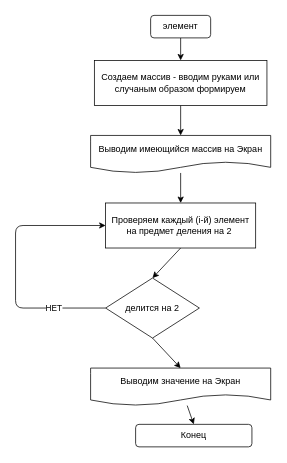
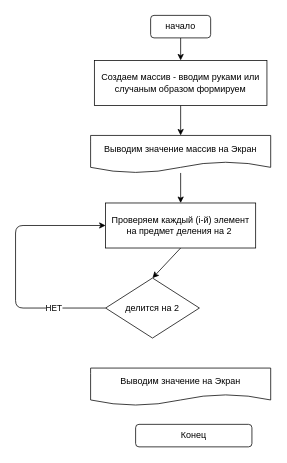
  <mxCell id="0" />
  <mxCell id="1" parent="0" />
  <mxCell id="2" style="edgeStyle=none;html=1;exitX=0.5;exitY=1;exitDx=0;exitDy=0;entryX=0.5;entryY=0;entryDx=0;entryDy=0;" edge="1" parent="1" source="3" target="5"><mxGeometry relative="1" as="geometry" /></mxCell>
- <mxCell id="3" value="элемент" style="rounded=1;whiteSpace=wrap;html=1;" vertex="1" parent="1"><mxGeometry x="200" y="20" width="80" height="30" as="geometry" /></mxCell>
+ <mxCell id="3" value="начало" style="rounded=1;whiteSpace=wrap;html=1;" vertex="1" parent="1"><mxGeometry x="200" y="20" width="80" height="30" as="geometry" /></mxCell>
  <mxCell id="4" style="edgeStyle=none;html=1;exitX=0.5;exitY=1;exitDx=0;exitDy=0;entryX=0.5;entryY=0;entryDx=0;entryDy=0;" edge="1" parent="1" source="5" target="7"><mxGeometry relative="1" as="geometry" /></mxCell>
  <mxCell id="5" value="Создаем массив - вводим руками или случаным образом формируем" style="rounded=0;whiteSpace=wrap;html=1;" vertex="1" parent="1"><mxGeometry x="125" y="80" width="230" height="60" as="geometry" /></mxCell>
  <mxCell id="6" style="edgeStyle=none;html=1;entryX=0.5;entryY=0;entryDx=0;entryDy=0;" edge="1" parent="1" source="7" target="9"><mxGeometry relative="1" as="geometry" /></mxCell>
- <mxCell id="7" value="Выводим имеющийся массив на Экран" style="shape=document;whiteSpace=wrap;html=1;boundedLbl=1;" vertex="1" parent="1"><mxGeometry x="120" y="180" width="240" height="50" as="geometry" /></mxCell>
+ <mxCell id="7" value="Выводим значение массив на Экран" style="shape=document;whiteSpace=wrap;html=1;boundedLbl=1;" vertex="1" parent="1"><mxGeometry x="120" y="180" width="240" height="50" as="geometry" /></mxCell>
  <mxCell id="8" style="edgeStyle=none;html=1;exitX=0.5;exitY=1;exitDx=0;exitDy=0;entryX=0.5;entryY=0;entryDx=0;entryDy=0;" edge="1" parent="1" source="9" target="13"><mxGeometry relative="1" as="geometry" /></mxCell>
  <mxCell id="9" value="Проверяем каждый (i-й) элемент на предмет деления на 2&amp;nbsp;" style="rounded=0;whiteSpace=wrap;html=1;" vertex="1" parent="1"><mxGeometry x="140" y="270" width="200" height="60" as="geometry" /></mxCell>
  <mxCell id="10" style="edgeStyle=none;html=1;exitX=0;exitY=0.5;exitDx=0;exitDy=0;entryX=0;entryY=0.5;entryDx=0;entryDy=0;" edge="1" parent="1" source="13" target="9"><mxGeometry relative="1" as="geometry"><Array as="points"><mxPoint x="20" y="410" /><mxPoint x="20" y="300" /></Array></mxGeometry></mxCell>
  <mxCell id="11" value="НЕТ" style="edgeLabel;html=1;align=center;verticalAlign=middle;resizable=0;points=[];" vertex="1" connectable="0" parent="10"><mxGeometry x="0.103" relative="1" as="geometry"><mxPoint x="50" y="73" as="offset" /></mxGeometry></mxCell>
- <mxCell id="12" style="edgeStyle=none;html=1;exitX=0.5;exitY=1;exitDx=0;exitDy=0;entryX=0.5;entryY=0;entryDx=0;entryDy=0;" edge="1" parent="1" source="13" target="15"><mxGeometry relative="1" as="geometry" /></mxCell>
  <mxCell id="13" value="делится на 2" style="rhombus;whiteSpace=wrap;html=1;" vertex="1" parent="1"><mxGeometry x="140" y="370" width="125" height="80" as="geometry" /></mxCell>
- <mxCell id="14" style="edgeStyle=none;html=1;entryX=0.5;entryY=0;entryDx=0;entryDy=0;" edge="1" parent="1" source="15" target="16"><mxGeometry relative="1" as="geometry" /></mxCell>
  <mxCell id="15" value="Выводим значение на Экран" style="shape=document;whiteSpace=wrap;html=1;boundedLbl=1;" vertex="1" parent="1"><mxGeometry x="120" y="490" width="240" height="50" as="geometry" /></mxCell>
  <mxCell id="16" value="Конец" style="rounded=1;whiteSpace=wrap;html=1;" vertex="1" parent="1"><mxGeometry x="180" y="565" width="155" height="30" as="geometry" /></mxCell>
